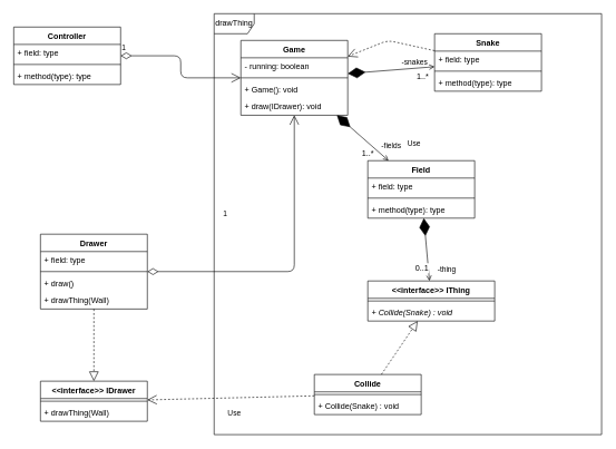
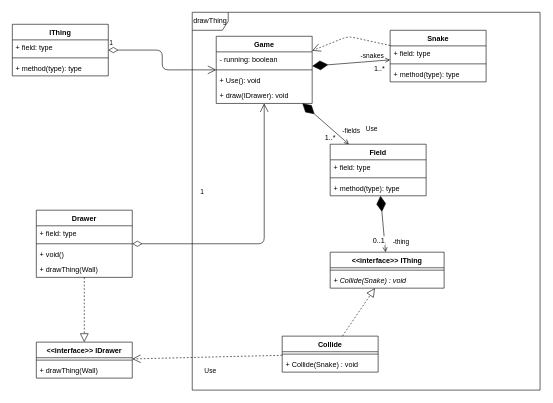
  <mxCell id="0" />
  <mxCell id="1" parent="0" />
  <mxCell id="2" value="drawThing" style="shape=umlFrame;whiteSpace=wrap;html=1;" vertex="1" parent="1"><mxGeometry x="320" y="20" width="580" height="630" as="geometry" /></mxCell>
  <mxCell id="3" value="Game" style="swimlane;fontStyle=1;align=center;verticalAlign=top;childLayout=stackLayout;horizontal=1;startSize=26;horizontalStack=0;resizeParent=1;resizeParentMax=0;resizeLast=0;collapsible=1;marginBottom=0;" vertex="1" parent="1"><mxGeometry x="360" y="60" width="160" height="112" as="geometry" /></mxCell>
  <mxCell id="4" value="- running: boolean" style="text;strokeColor=none;fillColor=none;align=left;verticalAlign=top;spacingLeft=4;spacingRight=4;overflow=hidden;rotatable=0;points=[[0,0.5],[1,0.5]];portConstraint=eastwest;" vertex="1" parent="3"><mxGeometry y="26" width="160" height="26" as="geometry" /></mxCell>
  <mxCell id="5" value="" style="line;strokeWidth=1;fillColor=none;align=left;verticalAlign=middle;spacingTop=-1;spacingLeft=3;spacingRight=3;rotatable=0;labelPosition=right;points=[];portConstraint=eastwest;" vertex="1" parent="3"><mxGeometry y="52" width="160" height="8" as="geometry" /></mxCell>
- <mxCell id="6" value="+ Game(): void&#10;" style="text;strokeColor=none;fillColor=none;align=left;verticalAlign=top;spacingLeft=4;spacingRight=4;overflow=hidden;rotatable=0;points=[[0,0.5],[1,0.5]];portConstraint=eastwest;" vertex="1" parent="3"><mxGeometry y="60" width="160" height="26" as="geometry" /></mxCell>
+ <mxCell id="6" value="+ Use(): void&#10;" style="text;strokeColor=none;fillColor=none;align=left;verticalAlign=top;spacingLeft=4;spacingRight=4;overflow=hidden;rotatable=0;points=[[0,0.5],[1,0.5]];portConstraint=eastwest;" vertex="1" parent="3"><mxGeometry y="60" width="160" height="26" as="geometry" /></mxCell>
  <mxCell id="7" value="+ draw(IDrawer): void" style="text;strokeColor=none;fillColor=none;align=left;verticalAlign=top;spacingLeft=4;spacingRight=4;overflow=hidden;rotatable=0;points=[[0,0.5],[1,0.5]];portConstraint=eastwest;" vertex="1" parent="3"><mxGeometry y="86" width="160" height="26" as="geometry" /></mxCell>
  <mxCell id="8" value="Field" style="swimlane;fontStyle=1;align=center;verticalAlign=top;childLayout=stackLayout;horizontal=1;startSize=26;horizontalStack=0;resizeParent=1;resizeParentMax=0;resizeLast=0;collapsible=1;marginBottom=0;" vertex="1" parent="1"><mxGeometry x="550" y="240" width="160" height="86" as="geometry" /></mxCell>
  <mxCell id="9" value="+ field: type" style="text;strokeColor=none;fillColor=none;align=left;verticalAlign=top;spacingLeft=4;spacingRight=4;overflow=hidden;rotatable=0;points=[[0,0.5],[1,0.5]];portConstraint=eastwest;" vertex="1" parent="8"><mxGeometry y="26" width="160" height="26" as="geometry" /></mxCell>
  <mxCell id="10" value="" style="line;strokeWidth=1;fillColor=none;align=left;verticalAlign=middle;spacingTop=-1;spacingLeft=3;spacingRight=3;rotatable=0;labelPosition=right;points=[];portConstraint=eastwest;" vertex="1" parent="8"><mxGeometry y="52" width="160" height="8" as="geometry" /></mxCell>
  <mxCell id="11" value="+ method(type): type" style="text;strokeColor=none;fillColor=none;align=left;verticalAlign=top;spacingLeft=4;spacingRight=4;overflow=hidden;rotatable=0;points=[[0,0.5],[1,0.5]];portConstraint=eastwest;" vertex="1" parent="8"><mxGeometry y="60" width="160" height="26" as="geometry" /></mxCell>
  <mxCell id="12" value="-fields" style="endArrow=diamondThin;endFill=1;endSize=24;html=1;startArrow=open;startFill=0;" edge="1" parent="1" source="8" target="3"><mxGeometry x="-0.763" y="-20" width="160" relative="1" as="geometry"><mxPoint x="540" y="270" as="sourcePoint" /><mxPoint x="700" y="270" as="targetPoint" /><mxPoint as="offset" /></mxGeometry></mxCell>
  <mxCell id="13" value="1..*" style="text;html=1;align=center;verticalAlign=middle;resizable=0;points=[];labelBackgroundColor=#ffffff;" vertex="1" connectable="0" parent="12"><mxGeometry x="-0.871" relative="1" as="geometry"><mxPoint x="-25.9" y="-5.45" as="offset" /></mxGeometry></mxCell>
  <mxCell id="14" value="Snake" style="swimlane;fontStyle=1;align=center;verticalAlign=top;childLayout=stackLayout;horizontal=1;startSize=26;horizontalStack=0;resizeParent=1;resizeParentMax=0;resizeLast=0;collapsible=1;marginBottom=0;" vertex="1" parent="1"><mxGeometry x="650" y="50" width="160" height="86" as="geometry" /></mxCell>
  <mxCell id="15" value="+ field: type" style="text;strokeColor=none;fillColor=none;align=left;verticalAlign=top;spacingLeft=4;spacingRight=4;overflow=hidden;rotatable=0;points=[[0,0.5],[1,0.5]];portConstraint=eastwest;" vertex="1" parent="14"><mxGeometry y="26" width="160" height="26" as="geometry" /></mxCell>
  <mxCell id="16" value="" style="line;strokeWidth=1;fillColor=none;align=left;verticalAlign=middle;spacingTop=-1;spacingLeft=3;spacingRight=3;rotatable=0;labelPosition=right;points=[];portConstraint=eastwest;" vertex="1" parent="14"><mxGeometry y="52" width="160" height="8" as="geometry" /></mxCell>
  <mxCell id="17" value="+ method(type): type" style="text;strokeColor=none;fillColor=none;align=left;verticalAlign=top;spacingLeft=4;spacingRight=4;overflow=hidden;rotatable=0;points=[[0,0.5],[1,0.5]];portConstraint=eastwest;" vertex="1" parent="14"><mxGeometry y="60" width="160" height="26" as="geometry" /></mxCell>
  <mxCell id="18" value="-snakes" style="endArrow=diamondThin;endFill=1;endSize=24;html=1;startArrow=open;startFill=0;" edge="1" parent="1" source="14" target="3"><mxGeometry x="-0.549" y="-9" width="160" relative="1" as="geometry"><mxPoint x="670" y="204.467" as="sourcePoint" /><mxPoint x="530" y="154.533" as="targetPoint" /><mxPoint as="offset" /></mxGeometry></mxCell>
  <mxCell id="19" value="1..*" style="text;html=1;align=center;verticalAlign=middle;resizable=0;points=[];labelBackgroundColor=#ffffff;" vertex="1" connectable="0" parent="18"><mxGeometry x="-0.871" relative="1" as="geometry"><mxPoint x="-10.91" y="14.78" as="offset" /></mxGeometry></mxCell>
  <mxCell id="20" value="&lt;&lt;interface&gt;&gt; IThing" style="swimlane;fontStyle=1;align=center;verticalAlign=top;childLayout=stackLayout;horizontal=1;startSize=26;horizontalStack=0;resizeParent=1;resizeParentMax=0;resizeLast=0;collapsible=1;marginBottom=0;" vertex="1" parent="1"><mxGeometry x="550" y="420" width="190" height="60" as="geometry" /></mxCell>
  <mxCell id="21" value="" style="line;strokeWidth=1;fillColor=none;align=left;verticalAlign=middle;spacingTop=-1;spacingLeft=3;spacingRight=3;rotatable=0;labelPosition=right;points=[];portConstraint=eastwest;" vertex="1" parent="20"><mxGeometry y="26" width="190" height="8" as="geometry" /></mxCell>
  <mxCell id="22" value="+ Collide(Snake) : void&#10;" style="text;strokeColor=none;fillColor=none;align=left;verticalAlign=top;spacingLeft=4;spacingRight=4;overflow=hidden;rotatable=0;points=[[0,0.5],[1,0.5]];portConstraint=eastwest;fontStyle=2" vertex="1" parent="20"><mxGeometry y="34" width="190" height="26" as="geometry" /></mxCell>
  <mxCell id="23" value="-thing" style="endArrow=diamondThin;endFill=1;endSize=24;html=1;startArrow=open;startFill=0;" edge="1" parent="1" source="20" target="8"><mxGeometry x="-0.685" y="-27" width="160" relative="1" as="geometry"><mxPoint x="662.632" y="250" as="sourcePoint" /><mxPoint x="790" y="280" as="targetPoint" /><mxPoint as="offset" /></mxGeometry></mxCell>
  <mxCell id="24" value="0..1" style="text;html=1;align=center;verticalAlign=middle;resizable=0;points=[];labelBackgroundColor=#ffffff;" vertex="1" connectable="0" parent="23"><mxGeometry x="-0.871" relative="1" as="geometry"><mxPoint x="-10.91" y="-13.29" as="offset" /></mxGeometry></mxCell>
  <mxCell id="25" value="Use" style="endArrow=open;endSize=12;dashed=1;html=1;" edge="1" parent="1" source="14" target="3"><mxGeometry x="1" y="130" width="160" relative="1" as="geometry"><mxPoint x="640" y="370" as="sourcePoint" /><mxPoint x="800" y="370" as="targetPoint" /><Array as="points"><mxPoint x="580" y="60" /></Array><mxPoint x="50" y="10" as="offset" /></mxGeometry></mxCell>
  <mxCell id="26" value="Collide" style="swimlane;fontStyle=1;align=center;verticalAlign=top;childLayout=stackLayout;horizontal=1;startSize=26;horizontalStack=0;resizeParent=1;resizeParentMax=0;resizeLast=0;collapsible=1;marginBottom=0;" vertex="1" parent="1"><mxGeometry x="470" y="560" width="160" height="60" as="geometry" /></mxCell>
  <mxCell id="27" value="" style="line;strokeWidth=1;fillColor=none;align=left;verticalAlign=middle;spacingTop=-1;spacingLeft=3;spacingRight=3;rotatable=0;labelPosition=right;points=[];portConstraint=eastwest;" vertex="1" parent="26"><mxGeometry y="26" width="160" height="8" as="geometry" /></mxCell>
  <mxCell id="28" value="+ Collide(Snake) : void" style="text;strokeColor=none;fillColor=none;align=left;verticalAlign=top;spacingLeft=4;spacingRight=4;overflow=hidden;rotatable=0;points=[[0,0.5],[1,0.5]];portConstraint=eastwest;" vertex="1" parent="26"><mxGeometry y="34" width="160" height="26" as="geometry" /></mxCell>
  <mxCell id="29" value="" style="endArrow=block;dashed=1;endFill=0;endSize=12;html=1;" edge="1" parent="1" source="26" target="20"><mxGeometry width="160" relative="1" as="geometry"><mxPoint x="660" y="380" as="sourcePoint" /><mxPoint x="820" y="380" as="targetPoint" /></mxGeometry></mxCell>
- <mxCell id="30" value="Controller" style="swimlane;fontStyle=1;align=center;verticalAlign=top;childLayout=stackLayout;horizontal=1;startSize=26;horizontalStack=0;resizeParent=1;resizeParentMax=0;resizeLast=0;collapsible=1;marginBottom=0;" vertex="1" parent="1"><mxGeometry x="20" y="40" width="160" height="86" as="geometry" /></mxCell>
+ <mxCell id="30" value="IThing" style="swimlane;fontStyle=1;align=center;verticalAlign=top;childLayout=stackLayout;horizontal=1;startSize=26;horizontalStack=0;resizeParent=1;resizeParentMax=0;resizeLast=0;collapsible=1;marginBottom=0;" vertex="1" parent="1"><mxGeometry x="20" y="40" width="160" height="86" as="geometry" /></mxCell>
  <mxCell id="31" value="+ field: type" style="text;strokeColor=none;fillColor=none;align=left;verticalAlign=top;spacingLeft=4;spacingRight=4;overflow=hidden;rotatable=0;points=[[0,0.5],[1,0.5]];portConstraint=eastwest;" vertex="1" parent="30"><mxGeometry y="26" width="160" height="26" as="geometry" /></mxCell>
  <mxCell id="32" value="" style="line;strokeWidth=1;fillColor=none;align=left;verticalAlign=middle;spacingTop=-1;spacingLeft=3;spacingRight=3;rotatable=0;labelPosition=right;points=[];portConstraint=eastwest;" vertex="1" parent="30"><mxGeometry y="52" width="160" height="8" as="geometry" /></mxCell>
  <mxCell id="33" value="+ method(type): type" style="text;strokeColor=none;fillColor=none;align=left;verticalAlign=top;spacingLeft=4;spacingRight=4;overflow=hidden;rotatable=0;points=[[0,0.5],[1,0.5]];portConstraint=eastwest;" vertex="1" parent="30"><mxGeometry y="60" width="160" height="26" as="geometry" /></mxCell>
  <mxCell id="34" value="1" style="endArrow=open;html=1;endSize=12;startArrow=diamondThin;startSize=14;startFill=0;edgeStyle=orthogonalEdgeStyle;align=left;verticalAlign=bottom;" edge="1" parent="1" source="30" target="3"><mxGeometry x="-1" y="3" relative="1" as="geometry"><mxPoint x="460" y="360" as="sourcePoint" /><mxPoint x="230" y="160" as="targetPoint" /></mxGeometry></mxCell>
  <mxCell id="35" value="Drawer" style="swimlane;fontStyle=1;align=center;verticalAlign=top;childLayout=stackLayout;horizontal=1;startSize=26;horizontalStack=0;resizeParent=1;resizeParentMax=0;resizeLast=0;collapsible=1;marginBottom=0;" vertex="1" parent="1"><mxGeometry x="60" y="350" width="160" height="112" as="geometry" /></mxCell>
  <mxCell id="36" value="+ field: type" style="text;strokeColor=none;fillColor=none;align=left;verticalAlign=top;spacingLeft=4;spacingRight=4;overflow=hidden;rotatable=0;points=[[0,0.5],[1,0.5]];portConstraint=eastwest;" vertex="1" parent="35"><mxGeometry y="26" width="160" height="26" as="geometry" /></mxCell>
  <mxCell id="37" value="" style="line;strokeWidth=1;fillColor=none;align=left;verticalAlign=middle;spacingTop=-1;spacingLeft=3;spacingRight=3;rotatable=0;labelPosition=right;points=[];portConstraint=eastwest;" vertex="1" parent="35"><mxGeometry y="52" width="160" height="8" as="geometry" /></mxCell>
- <mxCell id="38" value="+ draw()" style="text;strokeColor=none;fillColor=none;align=left;verticalAlign=top;spacingLeft=4;spacingRight=4;overflow=hidden;rotatable=0;points=[[0,0.5],[1,0.5]];portConstraint=eastwest;" vertex="1" parent="35"><mxGeometry y="60" width="160" height="26" as="geometry" /></mxCell>
+ <mxCell id="38" value="+ void()" style="text;strokeColor=none;fillColor=none;align=left;verticalAlign=top;spacingLeft=4;spacingRight=4;overflow=hidden;rotatable=0;points=[[0,0.5],[1,0.5]];portConstraint=eastwest;" vertex="1" parent="35"><mxGeometry y="60" width="160" height="26" as="geometry" /></mxCell>
  <mxCell id="39" value="+ drawThing(Wall)" style="text;strokeColor=none;fillColor=none;align=left;verticalAlign=top;spacingLeft=4;spacingRight=4;overflow=hidden;rotatable=0;points=[[0,0.5],[1,0.5]];portConstraint=eastwest;" vertex="1" parent="35"><mxGeometry y="86" width="160" height="26" as="geometry" /></mxCell>
  <mxCell id="40" value="1" style="endArrow=open;html=1;endSize=12;startArrow=diamondThin;startSize=14;startFill=0;edgeStyle=orthogonalEdgeStyle;align=left;verticalAlign=bottom;" edge="1" parent="1" source="35" target="3"><mxGeometry x="0.058" y="59" relative="1" as="geometry"><mxPoint x="220" y="100" as="sourcePoint" /><mxPoint x="380" y="100" as="targetPoint" /><mxPoint x="-49" y="-58" as="offset" /></mxGeometry></mxCell>
  <mxCell id="41" value="Use" style="endArrow=open;endSize=12;dashed=1;html=1;" edge="1" parent="1" source="26" target="42"><mxGeometry x="-0.033" y="23" width="160" relative="1" as="geometry"><mxPoint x="630" y="-90" as="sourcePoint" /><mxPoint x="170" y="350" as="targetPoint" /><Array as="points" /><mxPoint as="offset" /></mxGeometry></mxCell>
  <mxCell id="42" value="&lt;&lt;interface&gt;&gt; IDrawer" style="swimlane;fontStyle=1;align=center;verticalAlign=top;childLayout=stackLayout;horizontal=1;startSize=26;horizontalStack=0;resizeParent=1;resizeParentMax=0;resizeLast=0;collapsible=1;marginBottom=0;" vertex="1" parent="1"><mxGeometry x="60" y="570" width="160" height="60" as="geometry" /></mxCell>
  <mxCell id="43" value="" style="line;strokeWidth=1;fillColor=none;align=left;verticalAlign=middle;spacingTop=-1;spacingLeft=3;spacingRight=3;rotatable=0;labelPosition=right;points=[];portConstraint=eastwest;" vertex="1" parent="42"><mxGeometry y="26" width="160" height="8" as="geometry" /></mxCell>
  <mxCell id="44" value="+ drawThing(Wall)" style="text;strokeColor=none;fillColor=none;align=left;verticalAlign=top;spacingLeft=4;spacingRight=4;overflow=hidden;rotatable=0;points=[[0,0.5],[1,0.5]];portConstraint=eastwest;" vertex="1" parent="42"><mxGeometry y="34" width="160" height="26" as="geometry" /></mxCell>
  <mxCell id="45" value="" style="endArrow=block;dashed=1;endFill=0;endSize=12;html=1;" edge="1" parent="1" source="35" target="42"><mxGeometry width="160" relative="1" as="geometry"><mxPoint x="240" y="370" as="sourcePoint" /><mxPoint x="290" y="490" as="targetPoint" /></mxGeometry></mxCell>
